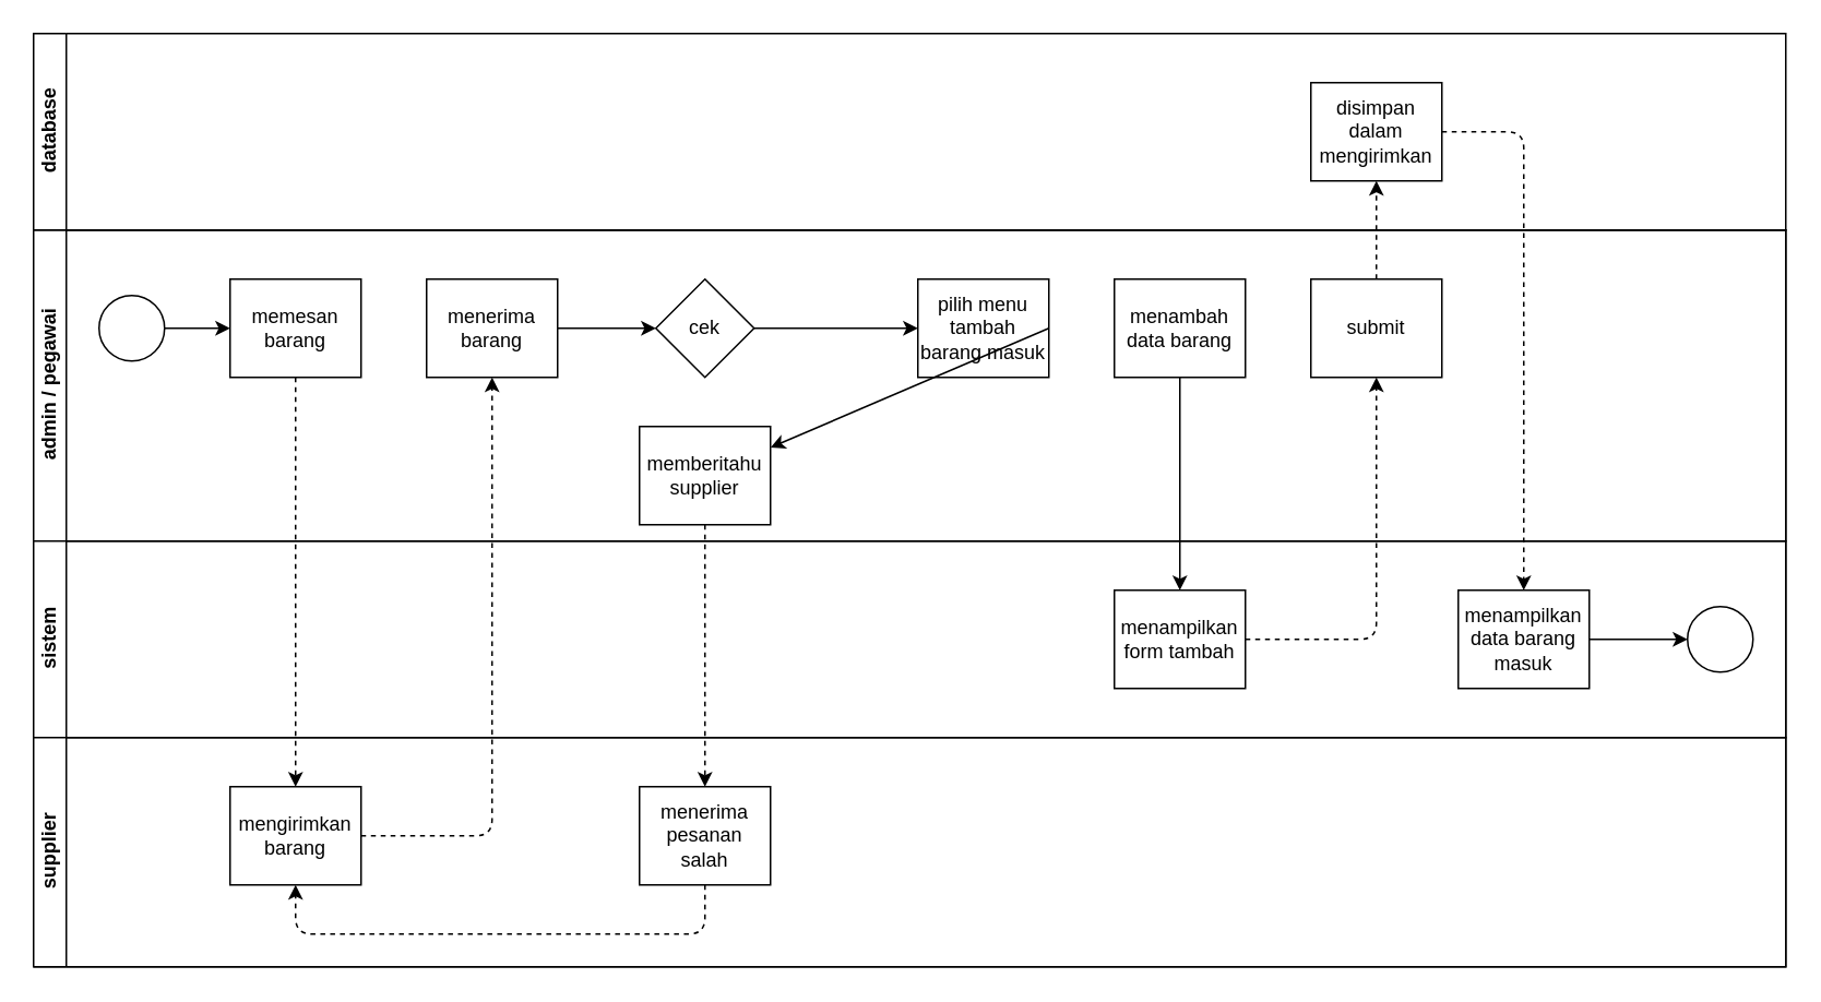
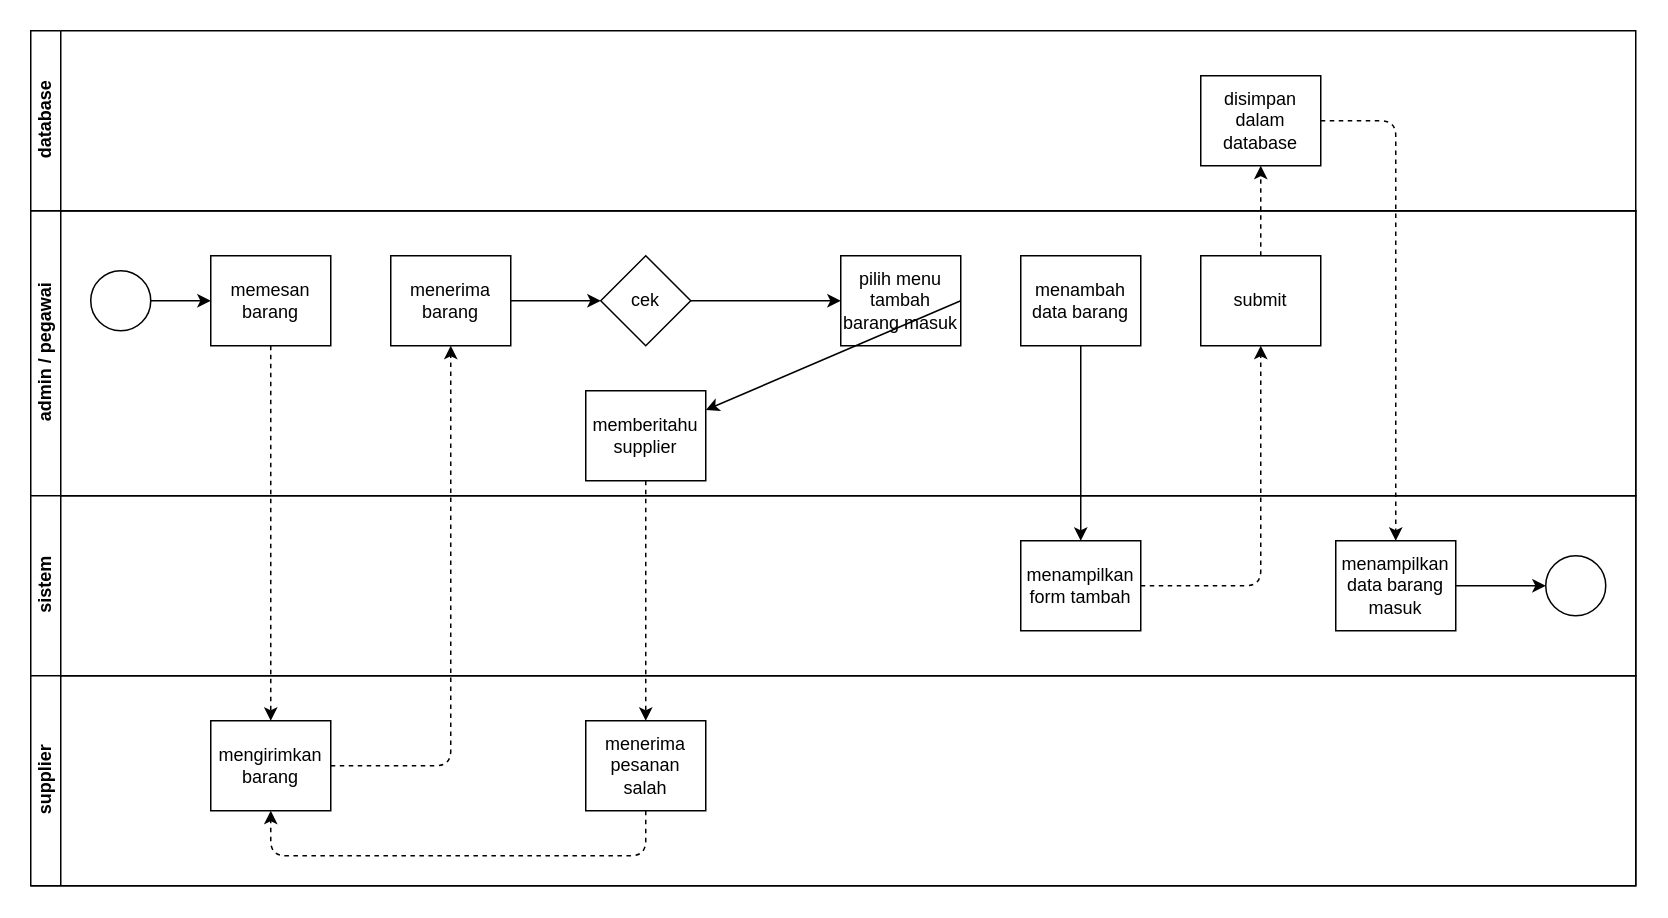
  <mxCell id="0" />
  <mxCell id="1" parent="0" />
  <mxCell id="2" value="" style="swimlane;html=1;childLayout=stackLayout;resizeParent=1;resizeParentMax=0;horizontal=0;startSize=0;horizontalStack=0;" parent="1" vertex="1"><mxGeometry x="20" y="140" width="1070" height="450" as="geometry"><mxRectangle x="140" y="120" width="50" height="40" as="alternateBounds" /></mxGeometry></mxCell>
  <mxCell id="3" value="admin / pegawai" style="swimlane;html=1;startSize=20;horizontal=0;" parent="2" vertex="1"><mxGeometry width="1070" height="190" as="geometry" /></mxCell>
  <mxCell id="4" value="" style="edgeStyle=orthogonalEdgeStyle;rounded=0;orthogonalLoop=1;jettySize=auto;html=1;" parent="3" source="5" target="6" edge="1"><mxGeometry relative="1" as="geometry" /></mxCell>
  <mxCell id="5" value="" style="ellipse;whiteSpace=wrap;html=1;" parent="3" vertex="1"><mxGeometry x="40" y="40" width="40" height="40" as="geometry" /></mxCell>
  <mxCell id="6" value="memesan barang" style="rounded=0;whiteSpace=wrap;html=1;fontFamily=Helvetica;fontSize=12;fontColor=#000000;align=center;" parent="3" vertex="1"><mxGeometry x="120" y="30" width="80" height="60" as="geometry" /></mxCell>
  <mxCell id="7" value="menerima barang" style="rounded=0;whiteSpace=wrap;html=1;fontFamily=Helvetica;fontSize=12;fontColor=#000000;align=center;" parent="3" vertex="1"><mxGeometry x="240" y="30" width="80" height="60" as="geometry" /></mxCell>
  <mxCell id="8" value="pilih menu tambah barang masuk" style="rounded=0;whiteSpace=wrap;html=1;fontFamily=Helvetica;fontSize=12;fontColor=#000000;align=center;" vertex="1" parent="3"><mxGeometry x="540" y="30" width="80" height="60" as="geometry" /></mxCell>
  <mxCell id="9" value="menambah data barang" style="rounded=0;whiteSpace=wrap;html=1;fontFamily=Helvetica;fontSize=12;fontColor=#000000;align=center;" vertex="1" parent="3"><mxGeometry x="660" y="30" width="80" height="60" as="geometry" /></mxCell>
  <mxCell id="10" value="" style="endArrow=classic;html=1;exitX=1;exitY=0.5;exitDx=0;exitDy=0;" edge="1" parent="3" source="8" target="12"><mxGeometry width="50" height="50" relative="1" as="geometry"><mxPoint x="390" y="69.5" as="sourcePoint" /><mxPoint x="430" y="69.5" as="targetPoint" /></mxGeometry></mxCell>
  <mxCell id="11" value="cek" style="rhombus;whiteSpace=wrap;html=1;startSize=20;" vertex="1" parent="3"><mxGeometry x="380" y="30" width="60" height="60" as="geometry" /></mxCell>
  <mxCell id="12" value="memberitahu supplier" style="rounded=0;whiteSpace=wrap;html=1;fontFamily=Helvetica;fontSize=12;fontColor=#000000;align=center;" vertex="1" parent="3"><mxGeometry x="370" y="120" width="80" height="60" as="geometry" /></mxCell>
  <mxCell id="13" value="" style="endArrow=classic;html=1;exitX=1;exitY=0.5;exitDx=0;exitDy=0;entryX=0;entryY=0.5;entryDx=0;entryDy=0;" edge="1" parent="3" source="7" target="11"><mxGeometry width="50" height="50" relative="1" as="geometry"><mxPoint x="340" y="120" as="sourcePoint" /><mxPoint x="390" y="70" as="targetPoint" /></mxGeometry></mxCell>
  <mxCell id="14" value="" style="endArrow=classic;html=1;exitX=1;exitY=0.5;exitDx=0;exitDy=0;" edge="1" parent="3" source="11" target="8"><mxGeometry width="50" height="50" relative="1" as="geometry"><mxPoint x="420" y="100" as="sourcePoint" /><mxPoint x="420" y="130" as="targetPoint" /></mxGeometry></mxCell>
  <mxCell id="15" value="submit" style="rounded=0;whiteSpace=wrap;html=1;fontFamily=Helvetica;fontSize=12;fontColor=#000000;align=center;" vertex="1" parent="3"><mxGeometry x="780" y="30" width="80" height="60" as="geometry" /></mxCell>
  <mxCell id="16" value="sistem" style="swimlane;html=1;startSize=20;horizontal=0;" parent="2" vertex="1"><mxGeometry y="190" width="1070" height="120" as="geometry"><mxRectangle x="20" y="120" width="630" height="20" as="alternateBounds" /></mxGeometry></mxCell>
  <mxCell id="17" value="" style="edgeStyle=orthogonalEdgeStyle;rounded=0;orthogonalLoop=1;jettySize=auto;html=1;endArrow=classic;endFill=1;" parent="16" edge="1"><mxGeometry relative="1" as="geometry"><mxPoint x="260" y="60" as="targetPoint" /></mxGeometry></mxCell>
  <mxCell id="18" value="menampilkan form tambah" style="rounded=0;whiteSpace=wrap;html=1;fontFamily=Helvetica;fontSize=12;fontColor=#000000;align=center;" vertex="1" parent="16"><mxGeometry x="660" y="30" width="80" height="60" as="geometry" /></mxCell>
  <mxCell id="19" value="menampilkan data barang masuk" style="rounded=0;whiteSpace=wrap;html=1;fontFamily=Helvetica;fontSize=12;fontColor=#000000;align=center;" vertex="1" parent="16"><mxGeometry x="870" y="30" width="80" height="60" as="geometry" /></mxCell>
  <mxCell id="20" value="" style="ellipse;whiteSpace=wrap;html=1;" vertex="1" parent="16"><mxGeometry x="1010" y="40" width="40" height="40" as="geometry" /></mxCell>
  <mxCell id="21" value="" style="endArrow=classic;html=1;exitX=1;exitY=0.5;exitDx=0;exitDy=0;entryX=0;entryY=0.5;entryDx=0;entryDy=0;" edge="1" parent="16" source="19" target="20"><mxGeometry width="50" height="50" relative="1" as="geometry"><mxPoint x="960" y="80" as="sourcePoint" /><mxPoint x="1010" y="30" as="targetPoint" /></mxGeometry></mxCell>
  <mxCell id="22" value="supplier" style="swimlane;html=1;startSize=20;horizontal=0;" parent="2" vertex="1"><mxGeometry y="310" width="1070" height="140" as="geometry"><mxRectangle x="20" y="240" width="630" as="alternateBounds" /></mxGeometry></mxCell>
  <mxCell id="23" value="mengirimkan barang" style="rounded=0;whiteSpace=wrap;html=1;fontFamily=Helvetica;fontSize=12;fontColor=#000000;align=center;" vertex="1" parent="22"><mxGeometry x="120" y="30" width="80" height="60" as="geometry" /></mxCell>
  <mxCell id="24" value="menerima pesanan salah" style="rounded=0;whiteSpace=wrap;html=1;fontFamily=Helvetica;fontSize=12;fontColor=#000000;align=center;" vertex="1" parent="22"><mxGeometry x="370" y="30" width="80" height="60" as="geometry" /></mxCell>
  <mxCell id="25" value="" style="endArrow=classic;html=1;dashed=1;entryX=0.5;entryY=1;entryDx=0;entryDy=0;exitX=0.5;exitY=1;exitDx=0;exitDy=0;" edge="1" parent="22" source="24" target="23"><mxGeometry width="50" height="50" relative="1" as="geometry"><mxPoint x="300" y="110" as="sourcePoint" /><mxPoint x="350" y="60" as="targetPoint" /><Array as="points"><mxPoint x="410" y="120" /><mxPoint x="160" y="120" /></Array></mxGeometry></mxCell>
  <mxCell id="26" value="" style="endArrow=classic;html=1;exitX=0.5;exitY=1;exitDx=0;exitDy=0;entryX=0.5;entryY=0;entryDx=0;entryDy=0;dashed=1;" edge="1" parent="2" source="6" target="23"><mxGeometry width="50" height="50" relative="1" as="geometry"><mxPoint x="180" y="210" as="sourcePoint" /><mxPoint x="230" y="160" as="targetPoint" /></mxGeometry></mxCell>
  <mxCell id="27" value="" style="endArrow=classic;html=1;dashed=1;exitX=1;exitY=0.5;exitDx=0;exitDy=0;entryX=0.5;entryY=1;entryDx=0;entryDy=0;" edge="1" parent="2" source="23" target="7"><mxGeometry width="50" height="50" relative="1" as="geometry"><mxPoint x="280" y="350" as="sourcePoint" /><mxPoint x="330" y="300" as="targetPoint" /><Array as="points"><mxPoint x="280" y="370" /></Array></mxGeometry></mxCell>
  <mxCell id="28" value="" style="endArrow=classic;html=1;dashed=1;exitX=0.5;exitY=1;exitDx=0;exitDy=0;entryX=0.5;entryY=0;entryDx=0;entryDy=0;" edge="1" parent="2" source="12" target="24"><mxGeometry width="50" height="50" relative="1" as="geometry"><mxPoint x="340" y="270" as="sourcePoint" /><mxPoint x="390" y="220" as="targetPoint" /></mxGeometry></mxCell>
  <mxCell id="29" value="" style="endArrow=classic;html=1;exitX=0.5;exitY=1;exitDx=0;exitDy=0;entryX=0.5;entryY=0;entryDx=0;entryDy=0;" edge="1" parent="2" source="9" target="18"><mxGeometry width="50" height="50" relative="1" as="geometry"><mxPoint x="430" y="110" as="sourcePoint" /><mxPoint x="430" y="140" as="targetPoint" /></mxGeometry></mxCell>
  <mxCell id="30" value="" style="endArrow=classic;html=1;dashed=1;exitX=1;exitY=0.5;exitDx=0;exitDy=0;entryX=0.5;entryY=1;entryDx=0;entryDy=0;" edge="1" parent="2" source="18" target="15"><mxGeometry width="50" height="50" relative="1" as="geometry"><mxPoint x="830" y="40" as="sourcePoint" /><mxPoint x="830" y="-20" as="targetPoint" /><Array as="points"><mxPoint x="820" y="250" /></Array></mxGeometry></mxCell>
  <mxCell id="31" value="database" style="swimlane;html=1;startSize=20;horizontal=0;" vertex="1" parent="1"><mxGeometry x="20" y="20" width="1070" height="120" as="geometry" /></mxCell>
- <mxCell id="32" value="disimpan dalam mengirimkan" style="rounded=0;whiteSpace=wrap;html=1;fontFamily=Helvetica;fontSize=12;fontColor=#000000;align=center;" vertex="1" parent="31"><mxGeometry x="780" y="30" width="80" height="60" as="geometry" /></mxCell>
+ <mxCell id="32" value="disimpan dalam database" style="rounded=0;whiteSpace=wrap;html=1;fontFamily=Helvetica;fontSize=12;fontColor=#000000;align=center;" vertex="1" parent="31"><mxGeometry x="780" y="30" width="80" height="60" as="geometry" /></mxCell>
  <mxCell id="33" value="" style="endArrow=classic;html=1;dashed=1;exitX=0.5;exitY=0;exitDx=0;exitDy=0;entryX=0.5;entryY=1;entryDx=0;entryDy=0;" edge="1" parent="1" source="15" target="32"><mxGeometry width="50" height="50" relative="1" as="geometry"><mxPoint x="810" y="120" as="sourcePoint" /><mxPoint x="860" y="70" as="targetPoint" /></mxGeometry></mxCell>
  <mxCell id="34" value="" style="endArrow=classic;html=1;dashed=1;exitX=1;exitY=0.5;exitDx=0;exitDy=0;entryX=0.5;entryY=0;entryDx=0;entryDy=0;" edge="1" parent="1" source="32" target="19"><mxGeometry width="50" height="50" relative="1" as="geometry"><mxPoint x="850" y="180" as="sourcePoint" /><mxPoint x="850" y="120" as="targetPoint" /><Array as="points"><mxPoint x="930" y="80" /></Array></mxGeometry></mxCell>
